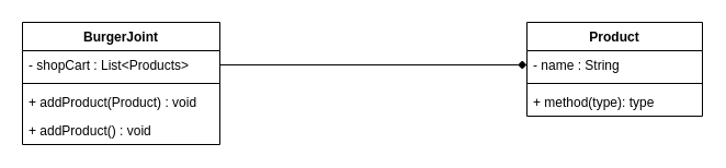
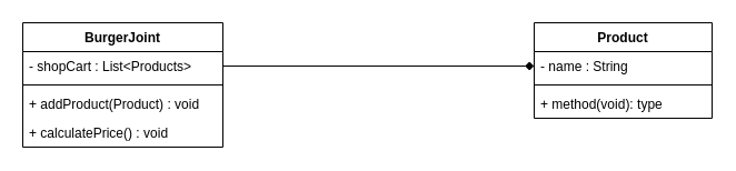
  <mxCell id="0" />
  <mxCell id="1" parent="0" />
  <mxCell id="2" value="BurgerJoint" style="swimlane;fontStyle=1;align=center;verticalAlign=top;childLayout=stackLayout;horizontal=1;startSize=26;horizontalStack=0;resizeParent=1;resizeParentMax=0;resizeLast=0;collapsible=1;marginBottom=0;whiteSpace=wrap;html=1;" vertex="1" parent="1"><mxGeometry x="20" y="20" width="180" height="112" as="geometry" /></mxCell>
  <mxCell id="3" value="- shopCart : List&amp;lt;Products&amp;gt;" style="text;strokeColor=none;fillColor=none;align=left;verticalAlign=top;spacingLeft=4;spacingRight=4;overflow=hidden;rotatable=0;points=[[0,0.5],[1,0.5]];portConstraint=eastwest;whiteSpace=wrap;html=1;" vertex="1" parent="2"><mxGeometry y="26" width="180" height="26" as="geometry" /></mxCell>
  <mxCell id="4" value="" style="line;strokeWidth=1;fillColor=none;align=left;verticalAlign=middle;spacingTop=-1;spacingLeft=3;spacingRight=3;rotatable=0;labelPosition=right;points=[];portConstraint=eastwest;strokeColor=inherit;" vertex="1" parent="2"><mxGeometry y="52" width="180" height="8" as="geometry" /></mxCell>
  <mxCell id="5" value="+ addProduct(Product) : void" style="text;strokeColor=none;fillColor=none;align=left;verticalAlign=top;spacingLeft=4;spacingRight=4;overflow=hidden;rotatable=0;points=[[0,0.5],[1,0.5]];portConstraint=eastwest;whiteSpace=wrap;html=1;" vertex="1" parent="2"><mxGeometry y="60" width="180" height="26" as="geometry" /></mxCell>
- <mxCell id="6" value="+ addProduct() : void" style="text;strokeColor=none;fillColor=none;align=left;verticalAlign=top;spacingLeft=4;spacingRight=4;overflow=hidden;rotatable=0;points=[[0,0.5],[1,0.5]];portConstraint=eastwest;whiteSpace=wrap;html=1;" vertex="1" parent="2"><mxGeometry y="86" width="180" height="26" as="geometry" /></mxCell>
+ <mxCell id="6" value="+ calculatePrice() : void" style="text;strokeColor=none;fillColor=none;align=left;verticalAlign=top;spacingLeft=4;spacingRight=4;overflow=hidden;rotatable=0;points=[[0,0.5],[1,0.5]];portConstraint=eastwest;whiteSpace=wrap;html=1;" vertex="1" parent="2"><mxGeometry y="86" width="180" height="26" as="geometry" /></mxCell>
  <mxCell id="7" value="Product" style="swimlane;fontStyle=1;align=center;verticalAlign=top;childLayout=stackLayout;horizontal=1;startSize=26;horizontalStack=0;resizeParent=1;resizeParentMax=0;resizeLast=0;collapsible=1;marginBottom=0;whiteSpace=wrap;html=1;" vertex="1" parent="1"><mxGeometry x="480" y="20" width="160" height="86" as="geometry" /></mxCell>
  <mxCell id="8" value="- name : String" style="text;strokeColor=none;fillColor=none;align=left;verticalAlign=top;spacingLeft=4;spacingRight=4;overflow=hidden;rotatable=0;points=[[0,0.5],[1,0.5]];portConstraint=eastwest;whiteSpace=wrap;html=1;" vertex="1" parent="7"><mxGeometry y="26" width="160" height="26" as="geometry" /></mxCell>
  <mxCell id="9" value="" style="line;strokeWidth=1;fillColor=none;align=left;verticalAlign=middle;spacingTop=-1;spacingLeft=3;spacingRight=3;rotatable=0;labelPosition=right;points=[];portConstraint=eastwest;strokeColor=inherit;" vertex="1" parent="7"><mxGeometry y="52" width="160" height="8" as="geometry" /></mxCell>
- <mxCell id="10" value="+ method(type): type" style="text;strokeColor=none;fillColor=none;align=left;verticalAlign=top;spacingLeft=4;spacingRight=4;overflow=hidden;rotatable=0;points=[[0,0.5],[1,0.5]];portConstraint=eastwest;whiteSpace=wrap;html=1;" vertex="1" parent="7"><mxGeometry y="60" width="160" height="26" as="geometry" /></mxCell>
+ <mxCell id="10" value="+ method(void): type" style="text;strokeColor=none;fillColor=none;align=left;verticalAlign=top;spacingLeft=4;spacingRight=4;overflow=hidden;rotatable=0;points=[[0,0.5],[1,0.5]];portConstraint=eastwest;whiteSpace=wrap;html=1;" vertex="1" parent="7"><mxGeometry y="60" width="160" height="26" as="geometry" /></mxCell>
  <mxCell id="11" style="edgeStyle=orthogonalEdgeStyle;rounded=0;orthogonalLoop=1;jettySize=auto;html=1;entryX=0;entryY=0.5;entryDx=0;entryDy=0;endArrow=diamond;" edge="1" parent="1" source="3" target="8"><mxGeometry relative="1" as="geometry"><mxPoint x="490" y="59" as="targetPoint" /></mxGeometry></mxCell>
